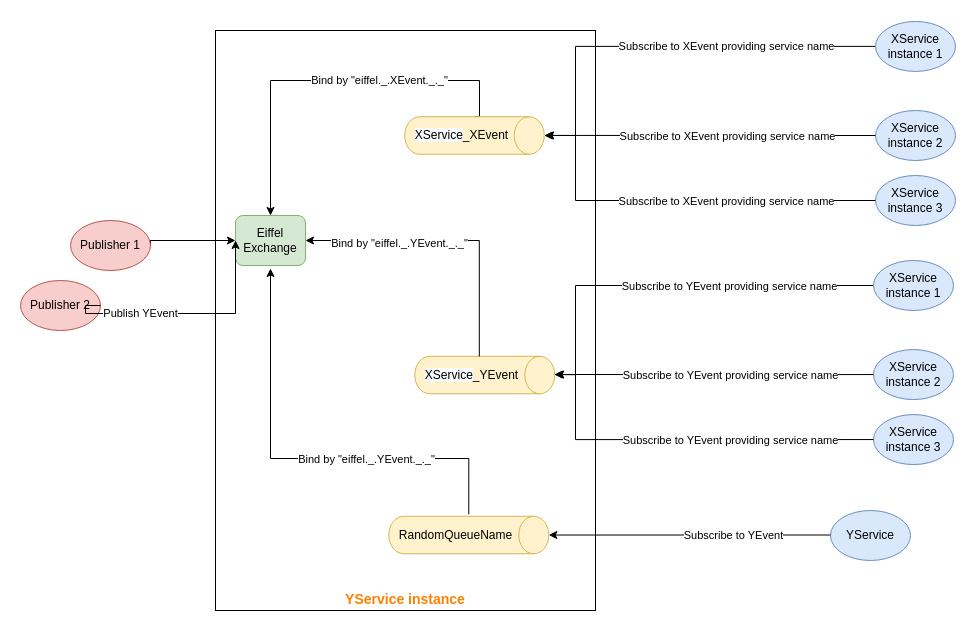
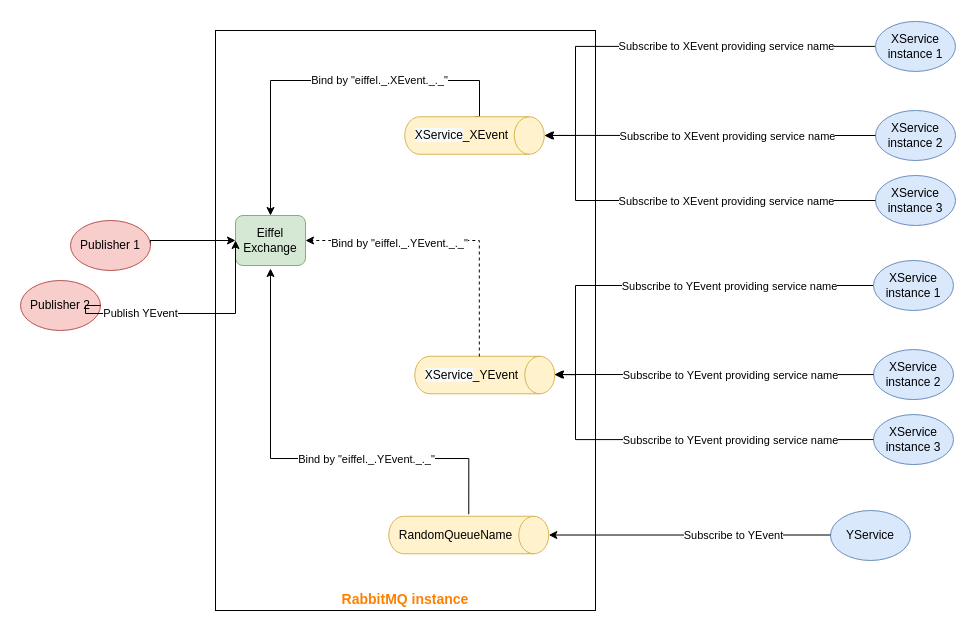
  <mxCell id="0" />
  <mxCell id="1" parent="0" />
- <mxCell id="2" value="YService instance" style="rounded=0;whiteSpace=wrap;html=1;verticalAlign=bottom;fontStyle=1;fontSize=14;fontColor=#FF8000;" vertex="1" parent="1"><mxGeometry x="215" y="30" width="380" height="580" as="geometry" /></mxCell>
+ <mxCell id="2" value="RabbitMQ instance" style="rounded=0;whiteSpace=wrap;html=1;verticalAlign=bottom;fontStyle=1;fontSize=14;fontColor=#FF8000;" vertex="1" parent="1"><mxGeometry x="215" y="30" width="380" height="580" as="geometry" /></mxCell>
  <mxCell id="3" value="" style="edgeStyle=orthogonalEdgeStyle;rounded=0;orthogonalLoop=1;jettySize=auto;html=1;exitX=1;exitY=0.5;exitDx=0;exitDy=0;entryX=0;entryY=0.5;entryDx=0;entryDy=0;" edge="1" parent="1" source="5" target="6"><mxGeometry relative="1" as="geometry"><Array as="points"><mxPoint x="85" y="240" /><mxPoint x="235" y="240" /></Array></mxGeometry></mxCell>
  <mxCell id="4" value="Publish XEvent" style="edgeLabel;html=1;align=center;verticalAlign=middle;resizable=0;points=[];" vertex="1" connectable="0" parent="3"><mxGeometry x="-0.141" y="1" relative="1" as="geometry"><mxPoint as="offset" /></mxGeometry></mxCell>
  <mxCell id="5" value="Publisher 1" style="ellipse;whiteSpace=wrap;html=1;fillColor=#f8cecc;strokeColor=#b85450;" vertex="1" parent="1"><mxGeometry x="70" y="220" width="80" height="50" as="geometry" /></mxCell>
  <mxCell id="6" value="Eiffel Exchange" style="rounded=1;whiteSpace=wrap;html=1;fillColor=#d5e8d4;strokeColor=#82b366;" vertex="1" parent="1"><mxGeometry x="235" y="215" width="70" height="50" as="geometry" /></mxCell>
  <mxCell id="7" style="edgeStyle=orthogonalEdgeStyle;rounded=0;orthogonalLoop=1;jettySize=auto;html=1;" edge="1" parent="1" source="9"><mxGeometry relative="1" as="geometry"><mxPoint x="545" y="135" as="targetPoint" /><Array as="points"><mxPoint x="575" y="46" /><mxPoint x="575" y="135" /></Array></mxGeometry></mxCell>
  <mxCell id="8" value="Subscribe to XEvent providing service name" style="edgeLabel;html=1;align=center;verticalAlign=middle;resizable=0;points=[];" vertex="1" connectable="0" parent="7"><mxGeometry x="-0.098" relative="1" as="geometry"><mxPoint x="39" as="offset" /></mxGeometry></mxCell>
  <mxCell id="9" value="XService instance 1" style="ellipse;whiteSpace=wrap;html=1;fillColor=#dae8fc;strokeColor=#6c8ebf;" vertex="1" parent="1"><mxGeometry x="875" y="20.94" width="80" height="50" as="geometry" /></mxCell>
  <mxCell id="10" value="XService instance 2" style="ellipse;whiteSpace=wrap;html=1;fillColor=#dae8fc;strokeColor=#6c8ebf;" vertex="1" parent="1"><mxGeometry x="875" y="110" width="80" height="50" as="geometry" /></mxCell>
  <mxCell id="11" value="XService instance 3" style="ellipse;whiteSpace=wrap;html=1;fillColor=#dae8fc;strokeColor=#6c8ebf;" vertex="1" parent="1"><mxGeometry x="875" y="175" width="80" height="50" as="geometry" /></mxCell>
  <mxCell id="12" style="edgeStyle=orthogonalEdgeStyle;rounded=0;orthogonalLoop=1;jettySize=auto;html=1;exitX=0;exitY=0.5;exitDx=0;exitDy=0;exitPerimeter=0;entryX=0.5;entryY=0;entryDx=0;entryDy=0;" edge="1" parent="1" source="14" target="6"><mxGeometry relative="1" as="geometry"><Array as="points"><mxPoint x="479" y="80" /><mxPoint x="270" y="80" /></Array></mxGeometry></mxCell>
  <mxCell id="13" value="Bind by &quot;eiffel._.XEvent._._&quot;" style="edgeLabel;html=1;align=center;verticalAlign=middle;resizable=0;points=[];" vertex="1" connectable="0" parent="12"><mxGeometry x="-0.261" y="-1" relative="1" as="geometry"><mxPoint as="offset" /></mxGeometry></mxCell>
  <mxCell id="14" value="&lt;span style=&quot;background-color: rgb(248 , 249 , 250)&quot;&gt;XService&lt;/span&gt;_XEvent" style="shape=cylinder3;whiteSpace=wrap;html=1;boundedLbl=1;backgroundOutline=1;size=15;rotation=90;direction=east;perimeter=rectanglePerimeter;verticalAlign=middle;horizontal=0;fillColor=#fff2cc;strokeColor=#d6b656;" vertex="1" parent="1"><mxGeometry x="455.24" y="65.23" width="37.5" height="139.53" as="geometry" /></mxCell>
  <mxCell id="15" style="edgeStyle=orthogonalEdgeStyle;rounded=0;orthogonalLoop=1;jettySize=auto;html=1;exitX=0;exitY=0.5;exitDx=0;exitDy=0;" edge="1" parent="1" source="10"><mxGeometry relative="1" as="geometry"><mxPoint x="695" y="134.867" as="sourcePoint" /><mxPoint x="545.01" y="134.921" as="targetPoint" /></mxGeometry></mxCell>
  <mxCell id="16" value="Subscribe to XEvent providing service name" style="edgeLabel;html=1;align=center;verticalAlign=middle;resizable=0;points=[];" vertex="1" connectable="0" parent="15"><mxGeometry x="-0.098" relative="1" as="geometry"><mxPoint as="offset" /></mxGeometry></mxCell>
  <mxCell id="17" style="edgeStyle=orthogonalEdgeStyle;rounded=0;orthogonalLoop=1;jettySize=auto;html=1;exitX=0;exitY=0.5;exitDx=0;exitDy=0;entryX=0.5;entryY=0;entryDx=0;entryDy=0;entryPerimeter=0;" edge="1" parent="1" source="11" target="14"><mxGeometry relative="1" as="geometry"><mxPoint x="695" y="195.08" as="sourcePoint" /><mxPoint x="545.01" y="200.009" as="targetPoint" /><Array as="points"><mxPoint x="575" y="200" /><mxPoint x="575" y="135" /></Array></mxGeometry></mxCell>
  <mxCell id="18" value="Subscribe to XEvent providing service name" style="edgeLabel;html=1;align=center;verticalAlign=middle;resizable=0;points=[];" vertex="1" connectable="0" parent="17"><mxGeometry x="-0.098" relative="1" as="geometry"><mxPoint x="29" as="offset" /></mxGeometry></mxCell>
  <mxCell id="19" value="Publisher 2" style="ellipse;whiteSpace=wrap;html=1;fillColor=#f8cecc;strokeColor=#b85450;" vertex="1" parent="1"><mxGeometry x="20" y="280" width="80" height="50" as="geometry" /></mxCell>
  <mxCell id="20" value="" style="edgeStyle=orthogonalEdgeStyle;rounded=0;orthogonalLoop=1;jettySize=auto;html=1;exitX=1;exitY=0.5;exitDx=0;exitDy=0;entryX=0;entryY=0.5;entryDx=0;entryDy=0;" edge="1" parent="1" source="19" target="6"><mxGeometry relative="1" as="geometry"><Array as="points"><mxPoint x="85" y="313" /><mxPoint x="235" y="313" /></Array><mxPoint x="105" y="317.5" as="sourcePoint" /><mxPoint x="255" y="312.5" as="targetPoint" /></mxGeometry></mxCell>
  <mxCell id="21" value="Publish YEvent" style="edgeLabel;html=1;align=center;verticalAlign=middle;resizable=0;points=[];" vertex="1" connectable="0" parent="20"><mxGeometry x="-0.141" y="1" relative="1" as="geometry"><mxPoint x="-29" as="offset" /></mxGeometry></mxCell>
  <mxCell id="22" value="&lt;span style=&quot;background-color: rgb(248 , 249 , 250)&quot;&gt;XService&lt;/span&gt;_YEvent" style="shape=cylinder3;whiteSpace=wrap;html=1;boundedLbl=1;backgroundOutline=1;size=15;rotation=90;direction=east;perimeter=rectanglePerimeter;verticalAlign=middle;horizontal=0;fillColor=#fff2cc;strokeColor=#d6b656;" vertex="1" parent="1"><mxGeometry x="465.53" y="304.53" width="37.5" height="140" as="geometry" /></mxCell>
  <mxCell id="23" style="edgeStyle=orthogonalEdgeStyle;rounded=0;orthogonalLoop=1;jettySize=auto;html=1;" edge="1" parent="1" source="25"><mxGeometry relative="1" as="geometry"><mxPoint x="555" y="374.06" as="targetPoint" /><Array as="points"><mxPoint x="575" y="285" /><mxPoint x="575" y="374" /></Array></mxGeometry></mxCell>
  <mxCell id="24" value="Subscribe to YEvent providing service name" style="edgeLabel;html=1;align=center;verticalAlign=middle;resizable=0;points=[];" vertex="1" connectable="0" parent="23"><mxGeometry x="-0.098" relative="1" as="geometry"><mxPoint x="39" as="offset" /></mxGeometry></mxCell>
  <mxCell id="25" value="XService instance 1" style="ellipse;whiteSpace=wrap;html=1;fillColor=#dae8fc;strokeColor=#6c8ebf;" vertex="1" parent="1"><mxGeometry x="873" y="260" width="80" height="50" as="geometry" /></mxCell>
  <mxCell id="26" value="XService instance 2" style="ellipse;whiteSpace=wrap;html=1;fillColor=#dae8fc;strokeColor=#6c8ebf;" vertex="1" parent="1"><mxGeometry x="873" y="349.06" width="80" height="50" as="geometry" /></mxCell>
  <mxCell id="27" value="XService instance 3" style="ellipse;whiteSpace=wrap;html=1;fillColor=#dae8fc;strokeColor=#6c8ebf;" vertex="1" parent="1"><mxGeometry x="873" y="414.06" width="80" height="50" as="geometry" /></mxCell>
  <mxCell id="28" style="edgeStyle=orthogonalEdgeStyle;rounded=0;orthogonalLoop=1;jettySize=auto;html=1;exitX=0;exitY=0.5;exitDx=0;exitDy=0;" edge="1" parent="1" source="26"><mxGeometry relative="1" as="geometry"><mxPoint x="705" y="373.927" as="sourcePoint" /><mxPoint x="555.01" y="373.981" as="targetPoint" /></mxGeometry></mxCell>
  <mxCell id="29" value="Subscribe to YEvent providing service name" style="edgeLabel;html=1;align=center;verticalAlign=middle;resizable=0;points=[];" vertex="1" connectable="0" parent="28"><mxGeometry x="-0.098" relative="1" as="geometry"><mxPoint as="offset" /></mxGeometry></mxCell>
  <mxCell id="30" style="edgeStyle=orthogonalEdgeStyle;rounded=0;orthogonalLoop=1;jettySize=auto;html=1;exitX=0;exitY=0.5;exitDx=0;exitDy=0;entryX=0.5;entryY=0;entryDx=0;entryDy=0;entryPerimeter=0;" edge="1" parent="1" source="27"><mxGeometry relative="1" as="geometry"><mxPoint x="705" y="434.14" as="sourcePoint" /><mxPoint x="553.75" y="374.06" as="targetPoint" /><Array as="points"><mxPoint x="575" y="439" /><mxPoint x="575" y="374" /></Array></mxGeometry></mxCell>
  <mxCell id="31" value="Subscribe to YEvent providing service name" style="edgeLabel;html=1;align=center;verticalAlign=middle;resizable=0;points=[];" vertex="1" connectable="0" parent="30"><mxGeometry x="-0.098" relative="1" as="geometry"><mxPoint x="29" as="offset" /></mxGeometry></mxCell>
- <mxCell id="32" style="edgeStyle=orthogonalEdgeStyle;rounded=0;orthogonalLoop=1;jettySize=auto;html=1;exitX=0.006;exitY=0.539;exitDx=0;exitDy=0;exitPerimeter=0;entryX=1;entryY=0.5;entryDx=0;entryDy=0;" edge="1" parent="1" source="22" target="6"><mxGeometry relative="1" as="geometry"><Array as="points" /><mxPoint x="479.75" y="349.06" as="sourcePoint" /><mxPoint x="295" y="233.28" as="targetPoint" /></mxGeometry></mxCell>
+ <mxCell id="32" style="edgeStyle=orthogonalEdgeStyle;rounded=0;orthogonalLoop=1;jettySize=auto;html=1;exitX=0.006;exitY=0.539;exitDx=0;exitDy=0;exitPerimeter=0;entryX=1;entryY=0.5;entryDx=0;entryDy=0;dashed=1;" edge="1" parent="1" source="22" target="6"><mxGeometry relative="1" as="geometry"><Array as="points" /><mxPoint x="479.75" y="349.06" as="sourcePoint" /><mxPoint x="295" y="233.28" as="targetPoint" /></mxGeometry></mxCell>
  <mxCell id="33" value="Bind by &quot;eiffel._.YEvent._._&quot;" style="edgeLabel;html=1;align=center;verticalAlign=middle;resizable=0;points=[];" vertex="1" connectable="0" parent="32"><mxGeometry x="-0.261" y="-1" relative="1" as="geometry"><mxPoint x="-81" y="-7" as="offset" /></mxGeometry></mxCell>
  <mxCell id="34" value="RandomQueueName" style="shape=cylinder3;whiteSpace=wrap;html=1;boundedLbl=1;backgroundOutline=1;size=15;rotation=90;direction=east;perimeter=rectanglePerimeter;verticalAlign=middle;horizontal=0;fillColor=#fff2cc;strokeColor=#d6b656;" vertex="1" parent="1"><mxGeometry x="449.53" y="454.53" width="37.5" height="160" as="geometry" /></mxCell>
  <mxCell id="35" value="YService" style="ellipse;whiteSpace=wrap;html=1;fillColor=#dae8fc;strokeColor=#6c8ebf;" vertex="1" parent="1"><mxGeometry x="830" y="510" width="80" height="50" as="geometry" /></mxCell>
  <mxCell id="36" style="edgeStyle=orthogonalEdgeStyle;rounded=0;orthogonalLoop=1;jettySize=auto;html=1;exitX=0;exitY=0.5;exitDx=0;exitDy=0;entryX=0.5;entryY=0;entryDx=0;entryDy=0;entryPerimeter=0;" edge="1" parent="1" source="35" target="34"><mxGeometry relative="1" as="geometry"><mxPoint x="854.25" y="529.06" as="sourcePoint" /><mxPoint x="535" y="464.06" as="targetPoint" /><Array as="points"><mxPoint x="548" y="535" /></Array></mxGeometry></mxCell>
  <mxCell id="37" value="Subscribe to YEvent" style="edgeLabel;html=1;align=center;verticalAlign=middle;resizable=0;points=[];" vertex="1" connectable="0" parent="36"><mxGeometry x="-0.098" relative="1" as="geometry"><mxPoint x="29" as="offset" /></mxGeometry></mxCell>
  <mxCell id="38" style="edgeStyle=orthogonalEdgeStyle;rounded=0;orthogonalLoop=1;jettySize=auto;html=1;exitX=0;exitY=0.5;exitDx=0;exitDy=0;exitPerimeter=0;" edge="1" parent="1"><mxGeometry relative="1" as="geometry"><Array as="points"><mxPoint x="468" y="458" /><mxPoint x="270" y="458" /></Array><mxPoint x="468.28" y="513.78" as="sourcePoint" /><mxPoint x="270" y="268" as="targetPoint" /></mxGeometry></mxCell>
  <mxCell id="39" value="Bind by &quot;eiffel._.YEvent._._&quot;" style="edgeLabel;html=1;align=center;verticalAlign=middle;resizable=0;points=[];" vertex="1" connectable="0" parent="38"><mxGeometry x="-0.261" y="-1" relative="1" as="geometry"><mxPoint x="5" y="1" as="offset" /></mxGeometry></mxCell>
